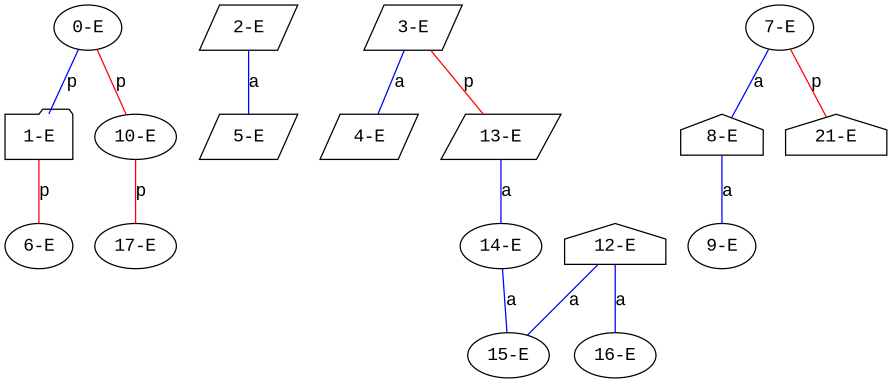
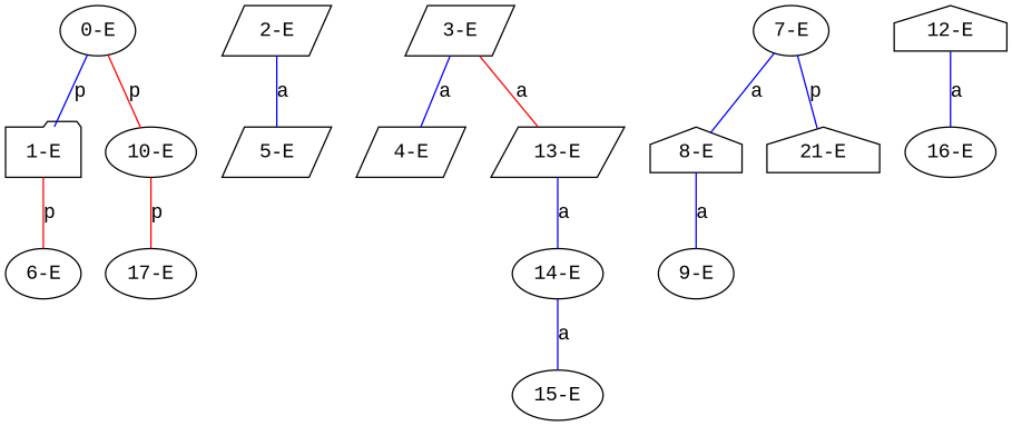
  graph {
    fontname="Liberation Mono"
    node [color=black fontname="Liberation Mono" shape=ellipse]
    edge [color=blue fontname="Liberation Mono"]
    n1 [label="0-E"]
    n2 [label="1-E" shape=folder]
    n3 [label="10-E"]
    n4 [label="6-E"]
    n5 [label="17-E"]
    n6 [label="2-E" shape=parallelogram]
    n7 [label="5-E" shape=parallelogram]
    n8 [label="3-E" shape=parallelogram]
    n9 [label="4-E" shape=parallelogram]
    n10 [label="13-E" shape=parallelogram]
    n11 [label="14-E"]
    n12 [label="7-E"]
    n13 [label="8-E" shape=house]
    n14 [label="21-E" shape=house]
    n15 [label="9-E"]
    n16 [label="12-E" shape=house]
    n17 [label="15-E"]
    n18 [label="16-E"]
    n1 -- n2 [label=p]
    n1 -- n3 [color=red label=p]
    n2 -- n4 [color=red label=p]
    n3 -- n5 [color=red label=p]
    n6 -- n7 [label=a]
    n8 -- n9 [label=a]
-   n8 -- n10 [color=red label=p]
+   n8 -- n10 [color=red label=a]
    n10 -- n11 [label=a]
    n11 -- n17 [label=a]
    n12 -- n13 [label=a]
-   n12 -- n14 [color=red label=p]
+   n12 -- n14 [label=p]
    n13 -- n15 [label=a]
-   n16 -- n17 [label=a]
    n16 -- n18 [label=a]
  }
